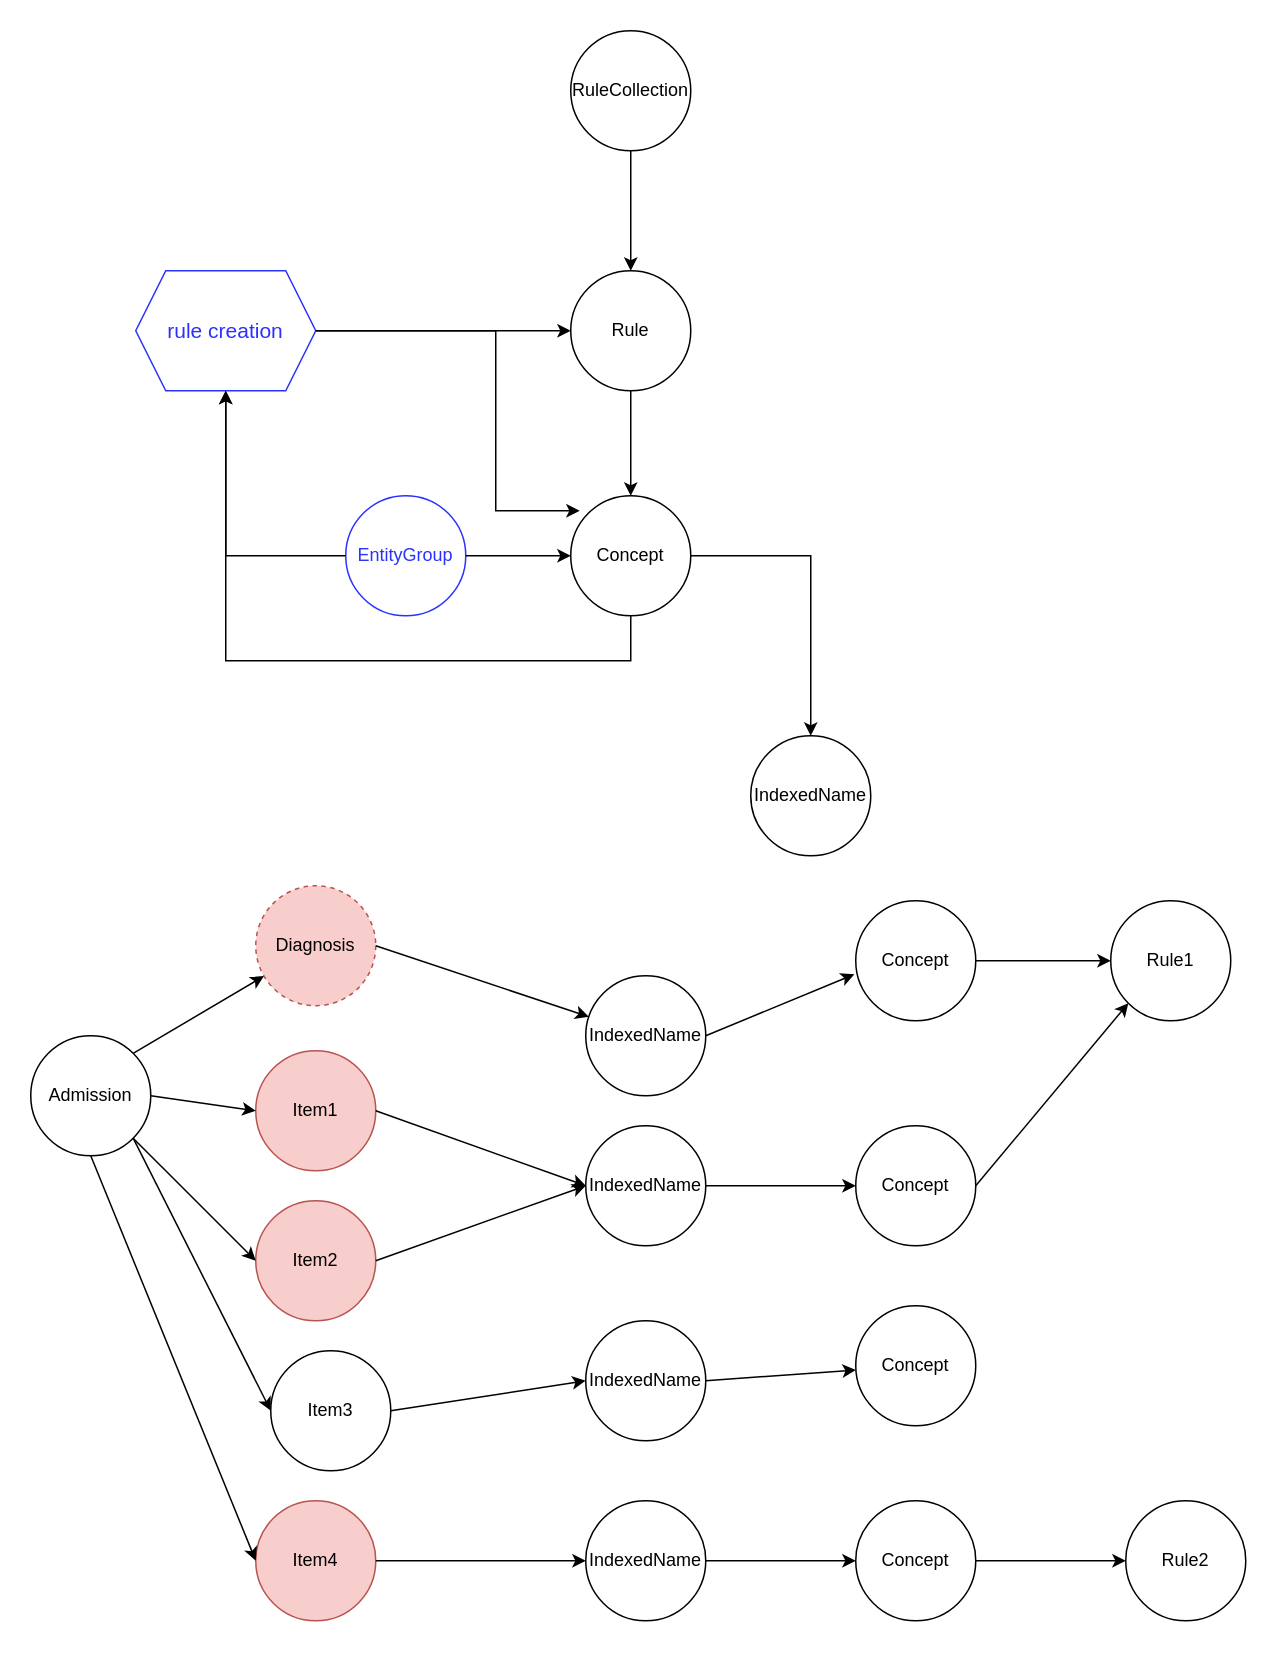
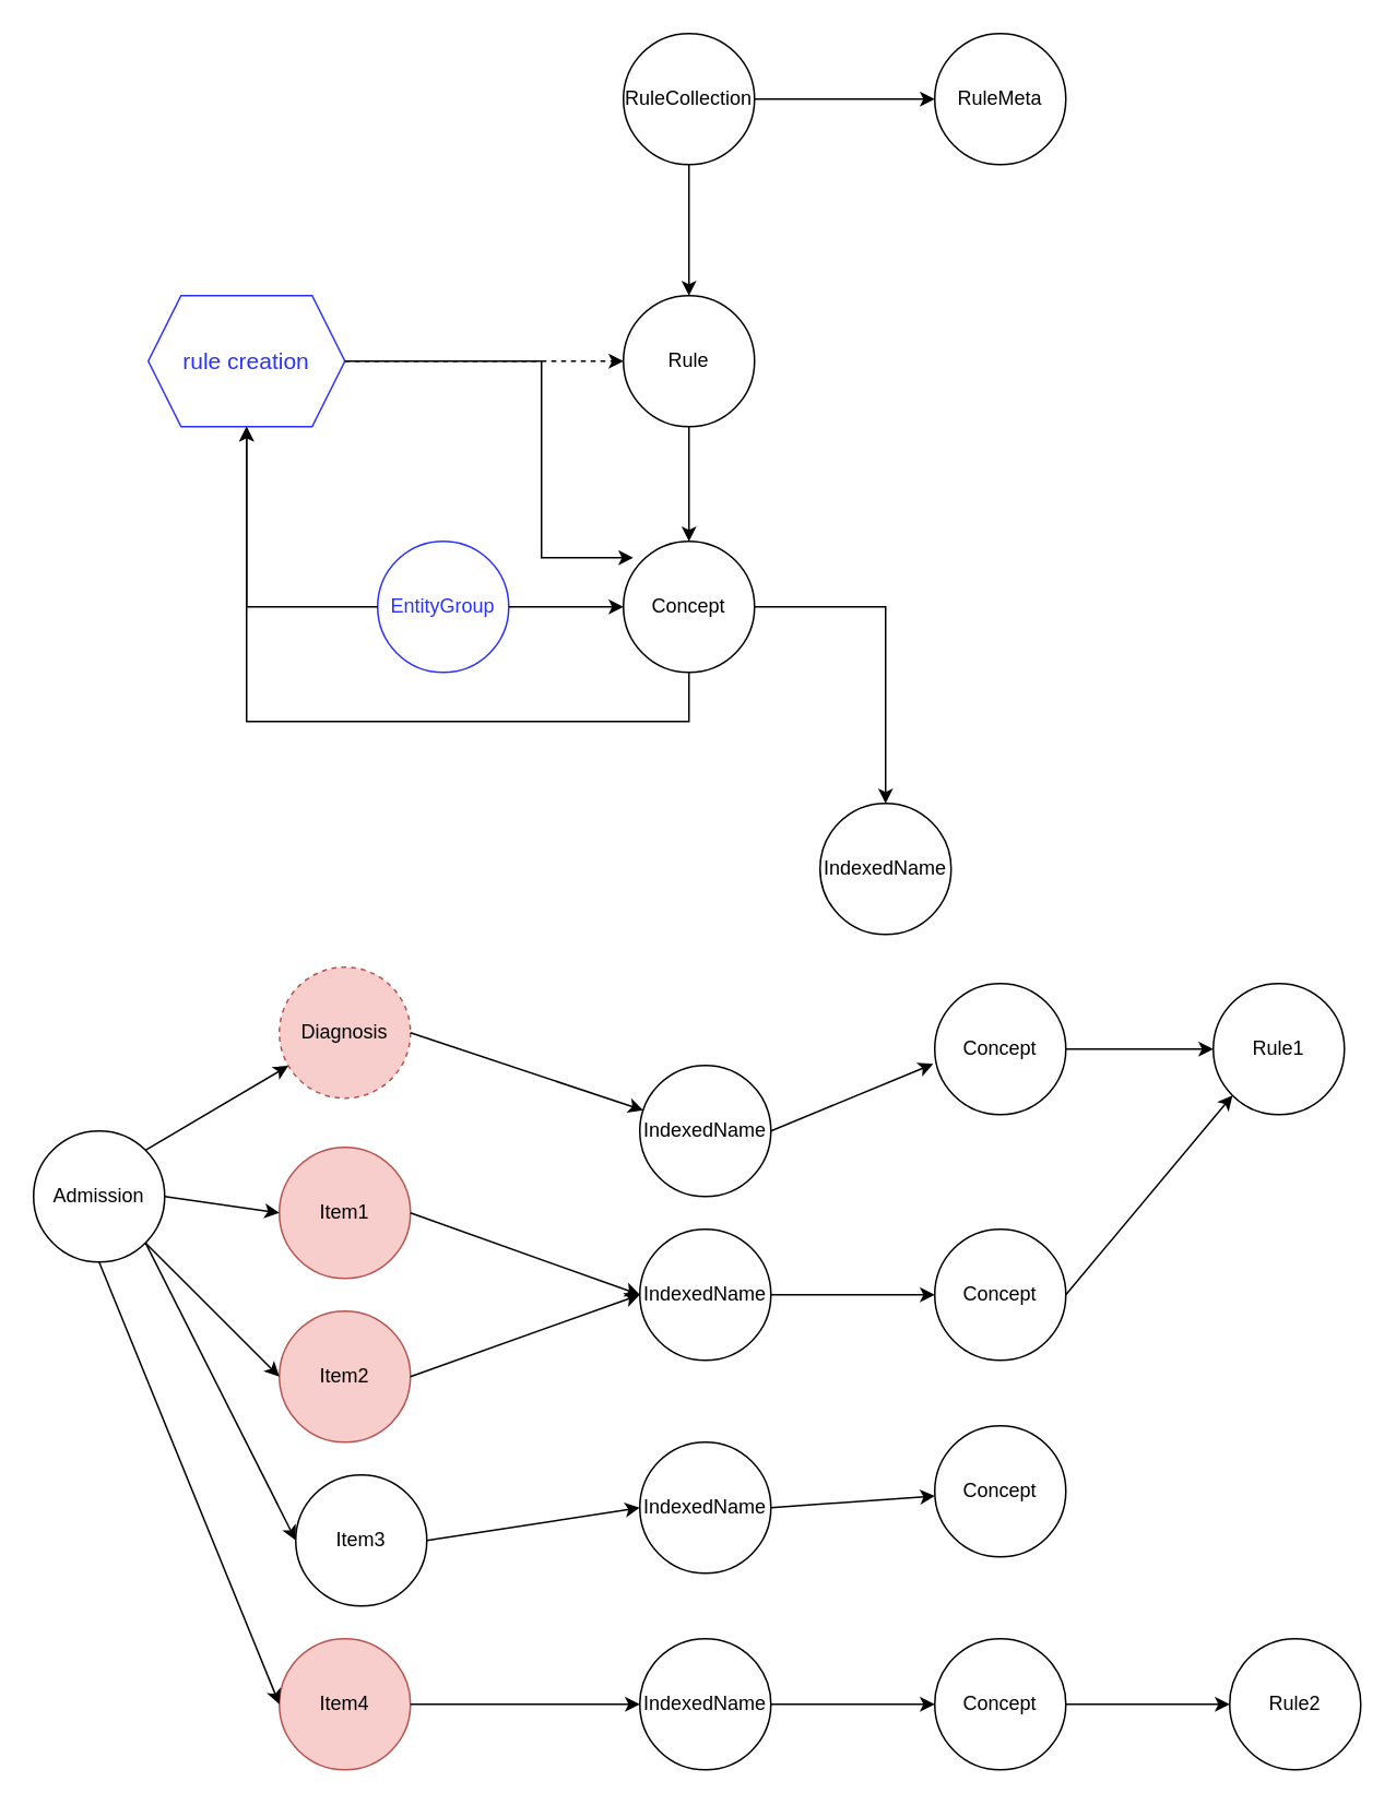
  <mxCell id="0" />
  <mxCell id="1" parent="0" />
  <mxCell id="2" value="Concept" style="ellipse;whiteSpace=wrap;html=1;aspect=fixed;" parent="1" vertex="1"><mxGeometry x="380" y="330" width="80" height="80" as="geometry" /></mxCell>
  <mxCell id="3" value="Rule" style="ellipse;whiteSpace=wrap;html=1;aspect=fixed;" parent="1" vertex="1"><mxGeometry x="380" y="180" width="80" height="80" as="geometry" /></mxCell>
  <mxCell id="4" value="RuleCollection" style="ellipse;whiteSpace=wrap;html=1;aspect=fixed;" parent="1" vertex="1"><mxGeometry x="380" y="20" width="80" height="80" as="geometry" /></mxCell>
+ <mxCell id="5" value="RuleMeta" style="ellipse;whiteSpace=wrap;html=1;aspect=fixed;" parent="1" vertex="1"><mxGeometry x="570" y="20" width="80" height="80" as="geometry" /></mxCell>
  <mxCell id="6" value="" style="endArrow=classic;html=1;rounded=0;exitX=0.5;exitY=1;exitDx=0;exitDy=0;entryX=0.5;entryY=0;entryDx=0;entryDy=0;" parent="1" source="4" target="3" edge="1"><mxGeometry width="50" height="50" relative="1" as="geometry"><mxPoint x="530" y="370" as="sourcePoint" /><mxPoint x="580" y="320" as="targetPoint" /></mxGeometry></mxCell>
  <mxCell id="7" value="" style="endArrow=classic;html=1;rounded=0;exitX=0.5;exitY=1;exitDx=0;exitDy=0;entryX=0.5;entryY=0;entryDx=0;entryDy=0;" parent="1" source="3" target="2" edge="1"><mxGeometry width="50" height="50" relative="1" as="geometry"><mxPoint x="430" y="110" as="sourcePoint" /><mxPoint x="430" y="190" as="targetPoint" /></mxGeometry></mxCell>
  <mxCell id="8" value="IndexedName" style="ellipse;whiteSpace=wrap;html=1;aspect=fixed;" parent="1" vertex="1"><mxGeometry x="500" y="490" width="80" height="80" as="geometry" /></mxCell>
  <mxCell id="9" value="" style="edgeStyle=segmentEdgeStyle;endArrow=classic;html=1;rounded=0;exitX=1;exitY=0.5;exitDx=0;exitDy=0;entryX=0.5;entryY=0;entryDx=0;entryDy=0;" parent="1" source="2" target="8" edge="1"><mxGeometry width="50" height="50" relative="1" as="geometry"><mxPoint x="530" y="370" as="sourcePoint" /><mxPoint x="580" y="320" as="targetPoint" /></mxGeometry></mxCell>
+ <mxCell id="10" value="" style="endArrow=classic;html=1;rounded=0;entryX=0;entryY=0.5;entryDx=0;entryDy=0;exitX=1;exitY=0.5;exitDx=0;exitDy=0;" parent="1" source="4" target="5" edge="1"><mxGeometry width="50" height="50" relative="1" as="geometry"><mxPoint x="530" y="370" as="sourcePoint" /><mxPoint x="580" y="320" as="targetPoint" /></mxGeometry></mxCell>
  <mxCell id="11" value="&lt;font color=&quot;#2b32ff&quot;&gt;EntityGroup&lt;/font&gt;" style="ellipse;whiteSpace=wrap;html=1;aspect=fixed;strokeColor=#2B32FF;" parent="1" vertex="1"><mxGeometry x="230" y="330" width="80" height="80" as="geometry" /></mxCell>
  <mxCell id="12" value="" style="endArrow=classic;html=1;rounded=0;fontSize=8;fontColor=#2B32FF;exitX=1;exitY=0.5;exitDx=0;exitDy=0;entryX=0;entryY=0.5;entryDx=0;entryDy=0;" parent="1" source="11" target="2" edge="1"><mxGeometry width="50" height="50" relative="1" as="geometry"><mxPoint x="410" y="370" as="sourcePoint" /><mxPoint x="460" y="320" as="targetPoint" /></mxGeometry></mxCell>
  <mxCell id="13" value="rule creation" style="shape=hexagon;perimeter=hexagonPerimeter2;whiteSpace=wrap;html=1;fixedSize=1;fontSize=14;fontColor=#2B32FF;strokeColor=#2B32FF;" parent="1" vertex="1"><mxGeometry x="90" y="180" width="120" height="80" as="geometry" /></mxCell>
  <mxCell id="14" value="" style="edgeStyle=segmentEdgeStyle;endArrow=classic;html=1;rounded=0;fontSize=14;fontColor=#2B32FF;entryX=0.5;entryY=1;entryDx=0;entryDy=0;exitX=0;exitY=0.5;exitDx=0;exitDy=0;" parent="1" source="11" target="13" edge="1"><mxGeometry width="50" height="50" relative="1" as="geometry"><mxPoint x="530" y="350" as="sourcePoint" /><mxPoint x="580" y="300" as="targetPoint" /></mxGeometry></mxCell>
- <mxCell id="15" value="" style="endArrow=classic;html=1;rounded=0;fontSize=14;fontColor=#2B32FF;exitX=1;exitY=0.5;exitDx=0;exitDy=0;entryX=0;entryY=0.5;entryDx=0;entryDy=0;" parent="1" source="13" target="3" edge="1"><mxGeometry width="50" height="50" relative="1" as="geometry"><mxPoint x="530" y="350" as="sourcePoint" /><mxPoint x="580" y="300" as="targetPoint" /></mxGeometry></mxCell>
+ <mxCell id="15" value="" style="endArrow=classic;html=1;rounded=0;fontSize=14;fontColor=#2B32FF;exitX=1;exitY=0.5;exitDx=0;exitDy=0;entryX=0;entryY=0.5;entryDx=0;entryDy=0;dashed=1;" parent="1" source="13" target="3" edge="1"><mxGeometry width="50" height="50" relative="1" as="geometry"><mxPoint x="530" y="350" as="sourcePoint" /><mxPoint x="580" y="300" as="targetPoint" /></mxGeometry></mxCell>
  <mxCell id="16" value="" style="edgeStyle=elbowEdgeStyle;elbow=horizontal;endArrow=classic;html=1;rounded=0;fontSize=14;fontColor=#2B32FF;exitX=1;exitY=0.5;exitDx=0;exitDy=0;entryX=0.075;entryY=0.125;entryDx=0;entryDy=0;entryPerimeter=0;" parent="1" source="13" target="2" edge="1"><mxGeometry width="50" height="50" relative="1" as="geometry"><mxPoint x="530" y="350" as="sourcePoint" /><mxPoint x="580" y="300" as="targetPoint" /><Array as="points"><mxPoint x="330" y="280" /></Array></mxGeometry></mxCell>
  <mxCell id="17" value="" style="edgeStyle=segmentEdgeStyle;endArrow=classic;html=1;rounded=0;fontSize=14;fontColor=#2B32FF;entryX=0.5;entryY=1;entryDx=0;entryDy=0;exitX=0.5;exitY=1;exitDx=0;exitDy=0;" parent="1" source="2" target="13" edge="1"><mxGeometry width="50" height="50" relative="1" as="geometry"><mxPoint x="240" y="380" as="sourcePoint" /><mxPoint x="160" y="270" as="targetPoint" /><Array as="points"><mxPoint x="420" y="440" /><mxPoint x="150" y="440" /></Array></mxGeometry></mxCell>
  <mxCell id="18" value="Admission" style="ellipse;whiteSpace=wrap;html=1;aspect=fixed;" vertex="1" parent="1"><mxGeometry x="20" y="690" width="80" height="80" as="geometry" /></mxCell>
  <mxCell id="19" value="Diagnosis" style="ellipse;whiteSpace=wrap;html=1;aspect=fixed;fillColor=#f8cecc;strokeColor=#b85450;dashed=1;" vertex="1" parent="1"><mxGeometry x="170" y="590" width="80" height="80" as="geometry" /></mxCell>
  <mxCell id="20" value="Item1" style="ellipse;whiteSpace=wrap;html=1;aspect=fixed;fillColor=#f8cecc;strokeColor=#b85450;" vertex="1" parent="1"><mxGeometry x="170" y="700" width="80" height="80" as="geometry" /></mxCell>
  <mxCell id="21" value="Item2" style="ellipse;whiteSpace=wrap;html=1;aspect=fixed;fillColor=#f8cecc;strokeColor=#b85450;" vertex="1" parent="1"><mxGeometry x="170" y="800" width="80" height="80" as="geometry" /></mxCell>
  <mxCell id="22" value="Item3" style="ellipse;whiteSpace=wrap;html=1;aspect=fixed;" vertex="1" parent="1"><mxGeometry x="180" y="900" width="80" height="80" as="geometry" /></mxCell>
  <mxCell id="23" value="Item4" style="ellipse;whiteSpace=wrap;html=1;aspect=fixed;fillColor=#f8cecc;strokeColor=#b85450;" vertex="1" parent="1"><mxGeometry x="170" y="1000" width="80" height="80" as="geometry" /></mxCell>
  <mxCell id="24" value="" style="endArrow=classic;html=1;rounded=0;exitX=1;exitY=0.5;exitDx=0;exitDy=0;" edge="1" parent="1" source="19" target="25"><mxGeometry width="50" height="50" relative="1" as="geometry"><mxPoint x="440" y="780" as="sourcePoint" /><mxPoint x="390" y="690" as="targetPoint" /></mxGeometry></mxCell>
  <mxCell id="25" value="IndexedName" style="ellipse;whiteSpace=wrap;html=1;aspect=fixed;" vertex="1" parent="1"><mxGeometry x="390" y="650" width="80" height="80" as="geometry" /></mxCell>
  <mxCell id="26" value="IndexedName" style="ellipse;whiteSpace=wrap;html=1;aspect=fixed;" vertex="1" parent="1"><mxGeometry x="390" y="750" width="80" height="80" as="geometry" /></mxCell>
  <mxCell id="27" value="" style="endArrow=classic;html=1;rounded=0;exitX=1;exitY=0.5;exitDx=0;exitDy=0;entryX=0;entryY=0.5;entryDx=0;entryDy=0;" edge="1" parent="1" source="20" target="26"><mxGeometry width="50" height="50" relative="1" as="geometry"><mxPoint x="440" y="780" as="sourcePoint" /><mxPoint x="490" y="730" as="targetPoint" /></mxGeometry></mxCell>
  <mxCell id="28" value="" style="endArrow=classic;html=1;rounded=0;exitX=1;exitY=0.5;exitDx=0;exitDy=0;entryX=0;entryY=0.5;entryDx=0;entryDy=0;" edge="1" parent="1" source="21" target="26"><mxGeometry width="50" height="50" relative="1" as="geometry"><mxPoint x="440" y="780" as="sourcePoint" /><mxPoint x="490" y="730" as="targetPoint" /></mxGeometry></mxCell>
  <mxCell id="29" value="IndexedName" style="ellipse;whiteSpace=wrap;html=1;aspect=fixed;" vertex="1" parent="1"><mxGeometry x="390" y="880" width="80" height="80" as="geometry" /></mxCell>
  <mxCell id="30" value="" style="endArrow=classic;html=1;rounded=0;exitX=1;exitY=0.5;exitDx=0;exitDy=0;entryX=0;entryY=0.5;entryDx=0;entryDy=0;" edge="1" parent="1" source="22" target="29"><mxGeometry width="50" height="50" relative="1" as="geometry"><mxPoint x="260" y="850" as="sourcePoint" /><mxPoint x="400" y="800" as="targetPoint" /></mxGeometry></mxCell>
  <mxCell id="31" value="IndexedName" style="ellipse;whiteSpace=wrap;html=1;aspect=fixed;" vertex="1" parent="1"><mxGeometry x="390" y="1000" width="80" height="80" as="geometry" /></mxCell>
  <mxCell id="32" value="" style="endArrow=classic;html=1;rounded=0;exitX=1;exitY=0.5;exitDx=0;exitDy=0;entryX=0;entryY=0.5;entryDx=0;entryDy=0;" edge="1" parent="1" source="23" target="31"><mxGeometry width="50" height="50" relative="1" as="geometry"><mxPoint x="260" y="950" as="sourcePoint" /><mxPoint x="400" y="930" as="targetPoint" /></mxGeometry></mxCell>
  <mxCell id="33" value="Concept" style="ellipse;whiteSpace=wrap;html=1;aspect=fixed;" vertex="1" parent="1"><mxGeometry x="570" y="600" width="80" height="80" as="geometry" /></mxCell>
  <mxCell id="34" value="Concept" style="ellipse;whiteSpace=wrap;html=1;aspect=fixed;" vertex="1" parent="1"><mxGeometry x="570" y="750" width="80" height="80" as="geometry" /></mxCell>
  <mxCell id="35" value="Concept" style="ellipse;whiteSpace=wrap;html=1;aspect=fixed;" vertex="1" parent="1"><mxGeometry x="570" y="870" width="80" height="80" as="geometry" /></mxCell>
  <mxCell id="36" value="Concept" style="ellipse;whiteSpace=wrap;html=1;aspect=fixed;" vertex="1" parent="1"><mxGeometry x="570" y="1000" width="80" height="80" as="geometry" /></mxCell>
  <mxCell id="37" value="" style="endArrow=classic;html=1;rounded=0;exitX=1;exitY=0.5;exitDx=0;exitDy=0;entryX=0;entryY=0.5;entryDx=0;entryDy=0;" edge="1" parent="1" source="26" target="34"><mxGeometry width="50" height="50" relative="1" as="geometry"><mxPoint x="260" y="750" as="sourcePoint" /><mxPoint x="400" y="800" as="targetPoint" /></mxGeometry></mxCell>
  <mxCell id="38" value="" style="endArrow=classic;html=1;rounded=0;exitX=1;exitY=0.5;exitDx=0;exitDy=0;entryX=-0.012;entryY=0.613;entryDx=0;entryDy=0;entryPerimeter=0;" edge="1" parent="1" source="25" target="33"><mxGeometry width="50" height="50" relative="1" as="geometry"><mxPoint x="480" y="800" as="sourcePoint" /><mxPoint x="580" y="800" as="targetPoint" /></mxGeometry></mxCell>
  <mxCell id="39" value="" style="endArrow=classic;html=1;rounded=0;exitX=1;exitY=0;exitDx=0;exitDy=0;" edge="1" parent="1" source="18" target="19"><mxGeometry width="50" height="50" relative="1" as="geometry"><mxPoint x="260" y="640" as="sourcePoint" /><mxPoint x="402.053" y="687.351" as="targetPoint" /></mxGeometry></mxCell>
  <mxCell id="40" value="" style="endArrow=classic;html=1;rounded=0;exitX=1;exitY=0.5;exitDx=0;exitDy=0;entryX=0;entryY=0.5;entryDx=0;entryDy=0;" edge="1" parent="1" source="18" target="20"><mxGeometry width="50" height="50" relative="1" as="geometry"><mxPoint x="270" y="650" as="sourcePoint" /><mxPoint x="412.053" y="697.351" as="targetPoint" /></mxGeometry></mxCell>
  <mxCell id="41" value="" style="endArrow=classic;html=1;rounded=0;exitX=1;exitY=1;exitDx=0;exitDy=0;entryX=0;entryY=0.5;entryDx=0;entryDy=0;" edge="1" parent="1" source="18" target="21"><mxGeometry width="50" height="50" relative="1" as="geometry"><mxPoint x="280" y="660" as="sourcePoint" /><mxPoint x="422.053" y="707.351" as="targetPoint" /></mxGeometry></mxCell>
  <mxCell id="42" value="" style="endArrow=classic;html=1;rounded=0;exitX=1;exitY=1;exitDx=0;exitDy=0;entryX=0;entryY=0.5;entryDx=0;entryDy=0;" edge="1" parent="1" source="18" target="22"><mxGeometry width="50" height="50" relative="1" as="geometry"><mxPoint x="290" y="670" as="sourcePoint" /><mxPoint x="432.053" y="717.351" as="targetPoint" /></mxGeometry></mxCell>
  <mxCell id="43" value="" style="endArrow=classic;html=1;rounded=0;exitX=0.5;exitY=1;exitDx=0;exitDy=0;entryX=0;entryY=0.5;entryDx=0;entryDy=0;" edge="1" parent="1" source="18" target="23"><mxGeometry width="50" height="50" relative="1" as="geometry"><mxPoint x="300" y="680" as="sourcePoint" /><mxPoint x="442.053" y="727.351" as="targetPoint" /></mxGeometry></mxCell>
  <mxCell id="44" value="Rule1" style="ellipse;whiteSpace=wrap;html=1;aspect=fixed;" vertex="1" parent="1"><mxGeometry x="740" y="600" width="80" height="80" as="geometry" /></mxCell>
  <mxCell id="45" value="Rule2" style="ellipse;whiteSpace=wrap;html=1;aspect=fixed;" vertex="1" parent="1"><mxGeometry x="750" y="1000" width="80" height="80" as="geometry" /></mxCell>
  <mxCell id="46" value="" style="endArrow=classic;html=1;rounded=0;exitX=1;exitY=0.5;exitDx=0;exitDy=0;" edge="1" parent="1" source="29" target="35"><mxGeometry width="50" height="50" relative="1" as="geometry"><mxPoint x="480" y="800" as="sourcePoint" /><mxPoint x="580" y="800" as="targetPoint" /></mxGeometry></mxCell>
  <mxCell id="47" value="" style="endArrow=classic;html=1;rounded=0;exitX=1;exitY=0.5;exitDx=0;exitDy=0;entryX=0;entryY=0.5;entryDx=0;entryDy=0;" edge="1" parent="1" source="31" target="36"><mxGeometry width="50" height="50" relative="1" as="geometry"><mxPoint x="480" y="930" as="sourcePoint" /><mxPoint x="580.102" y="922.85" as="targetPoint" /></mxGeometry></mxCell>
  <mxCell id="48" value="" style="endArrow=classic;html=1;rounded=0;exitX=1;exitY=0.5;exitDx=0;exitDy=0;entryX=0;entryY=0.5;entryDx=0;entryDy=0;" edge="1" parent="1" source="33" target="44"><mxGeometry width="50" height="50" relative="1" as="geometry"><mxPoint x="490" y="940" as="sourcePoint" /><mxPoint x="590.102" y="932.85" as="targetPoint" /></mxGeometry></mxCell>
  <mxCell id="49" value="" style="endArrow=classic;html=1;rounded=0;entryX=0;entryY=1;entryDx=0;entryDy=0;" edge="1" parent="1" target="44"><mxGeometry width="50" height="50" relative="1" as="geometry"><mxPoint x="650" y="790" as="sourcePoint" /><mxPoint x="600.102" y="942.85" as="targetPoint" /></mxGeometry></mxCell>
  <mxCell id="50" value="" style="endArrow=classic;html=1;rounded=0;exitX=1;exitY=0.5;exitDx=0;exitDy=0;entryX=0;entryY=0.5;entryDx=0;entryDy=0;" edge="1" parent="1" source="36" target="45"><mxGeometry width="50" height="50" relative="1" as="geometry"><mxPoint x="510" y="960" as="sourcePoint" /><mxPoint x="610.102" y="952.85" as="targetPoint" /></mxGeometry></mxCell>
